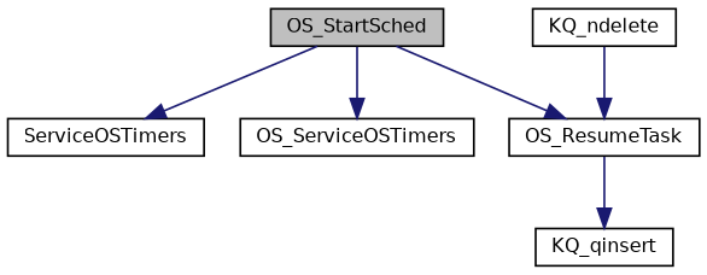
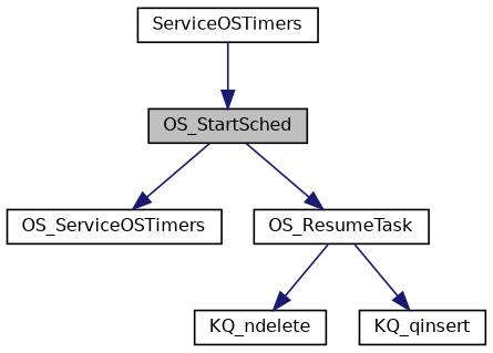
  digraph {
    rankdir=TB
    node [color=black fillcolor=white fontname=Helvetica fontsize=10 shape=record style=filled]
    edge [color=midnightblue fontname=Helvetica fontsize=10 labelfontname=Helvetica labelfontsize=10 style=solid]
    n1 [fillcolor=grey75 fontcolor=black height=0.2 label=OS_StartSched width=0.4]
    n2 [height=0.2 label=ServiceOSTimers width=0.4]
    n3 [height=0.2 label=OS_ServiceOSTimers width=0.4]
    n4 [height=0.2 label=OS_ResumeTask width=0.4]
    n5 [height=0.2 label=KQ_ndelete width=0.4]
    n6 [height=0.2 label=KQ_qinsert width=0.4]
-   n1 -> n2
+   n2 -> n1
    n1 -> n3
    n1 -> n4
-   n5 -> n4
+   n4 -> n5
    n4 -> n6
  }
